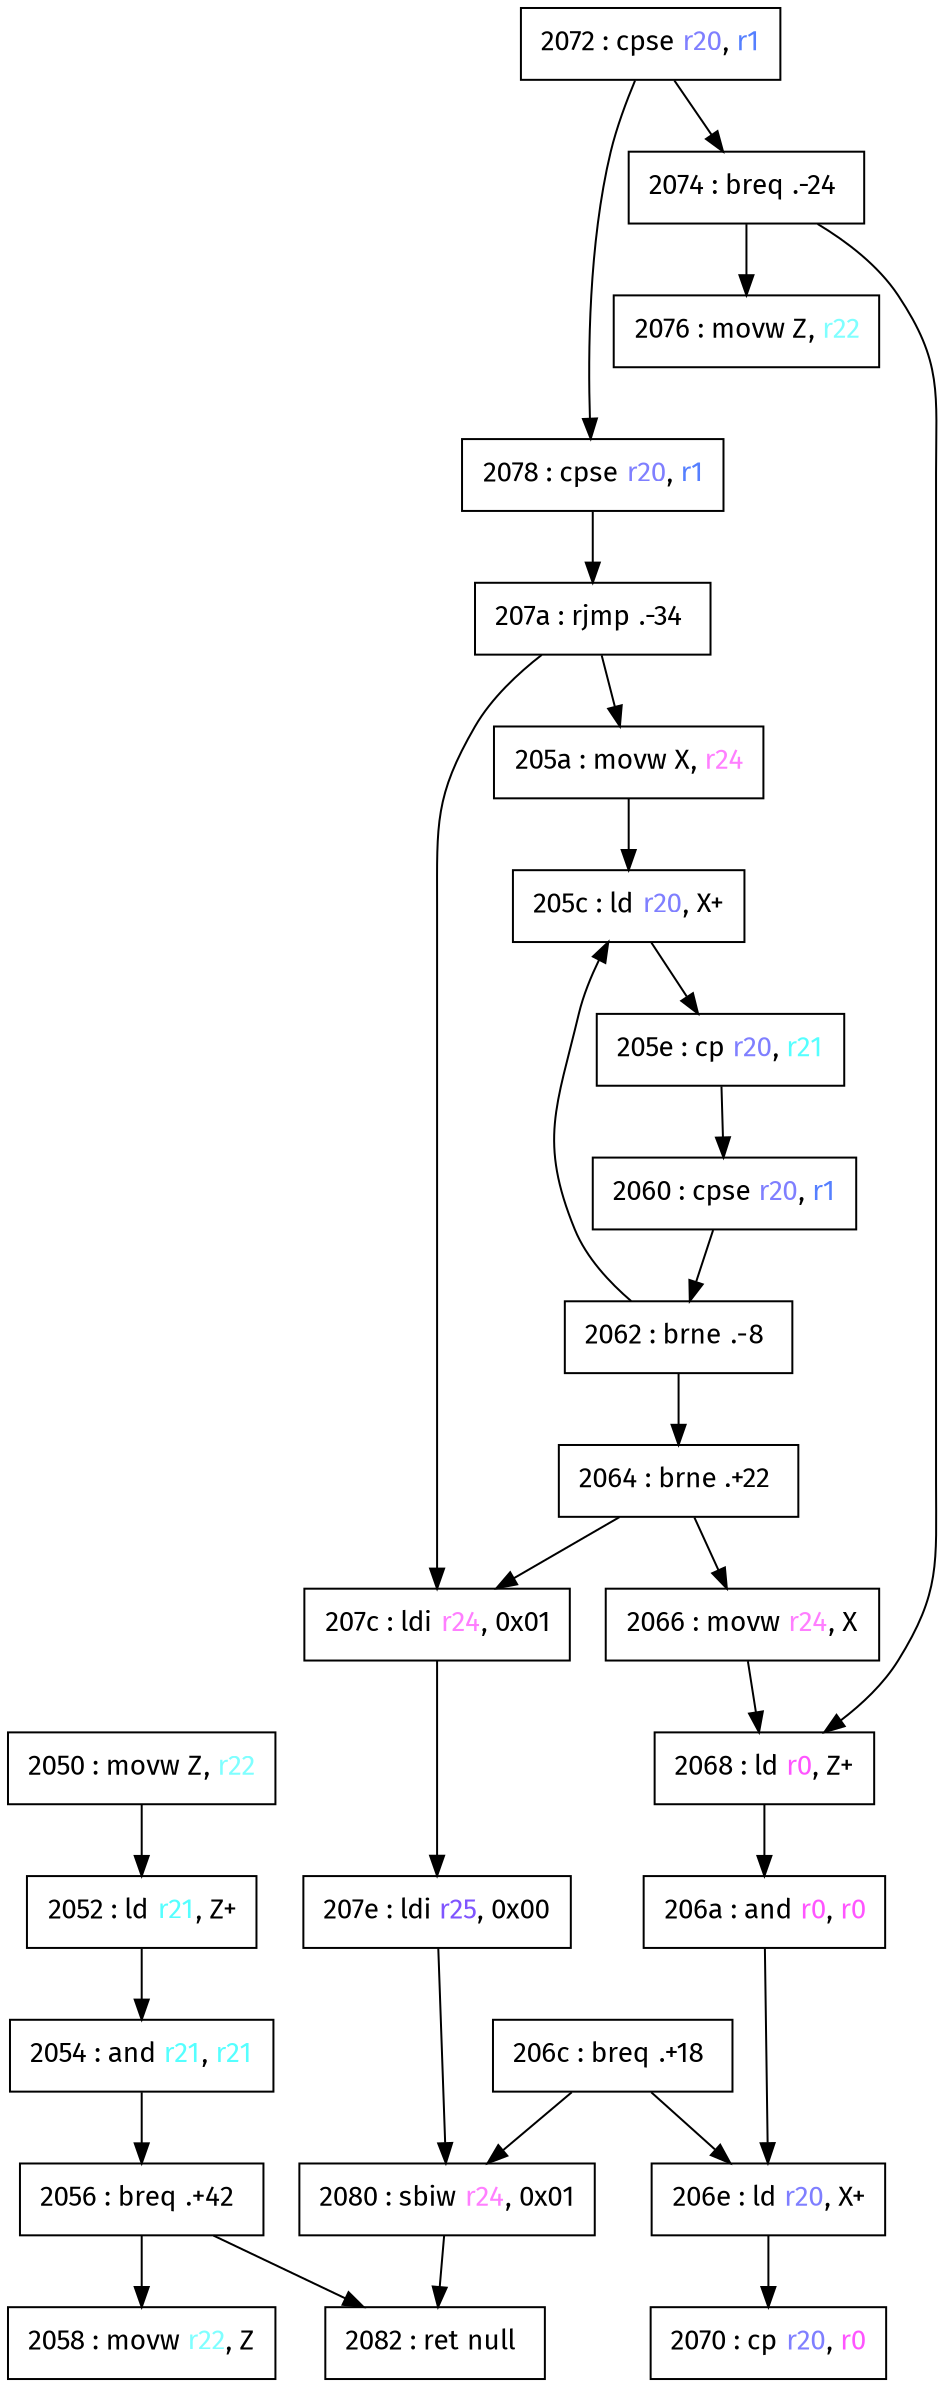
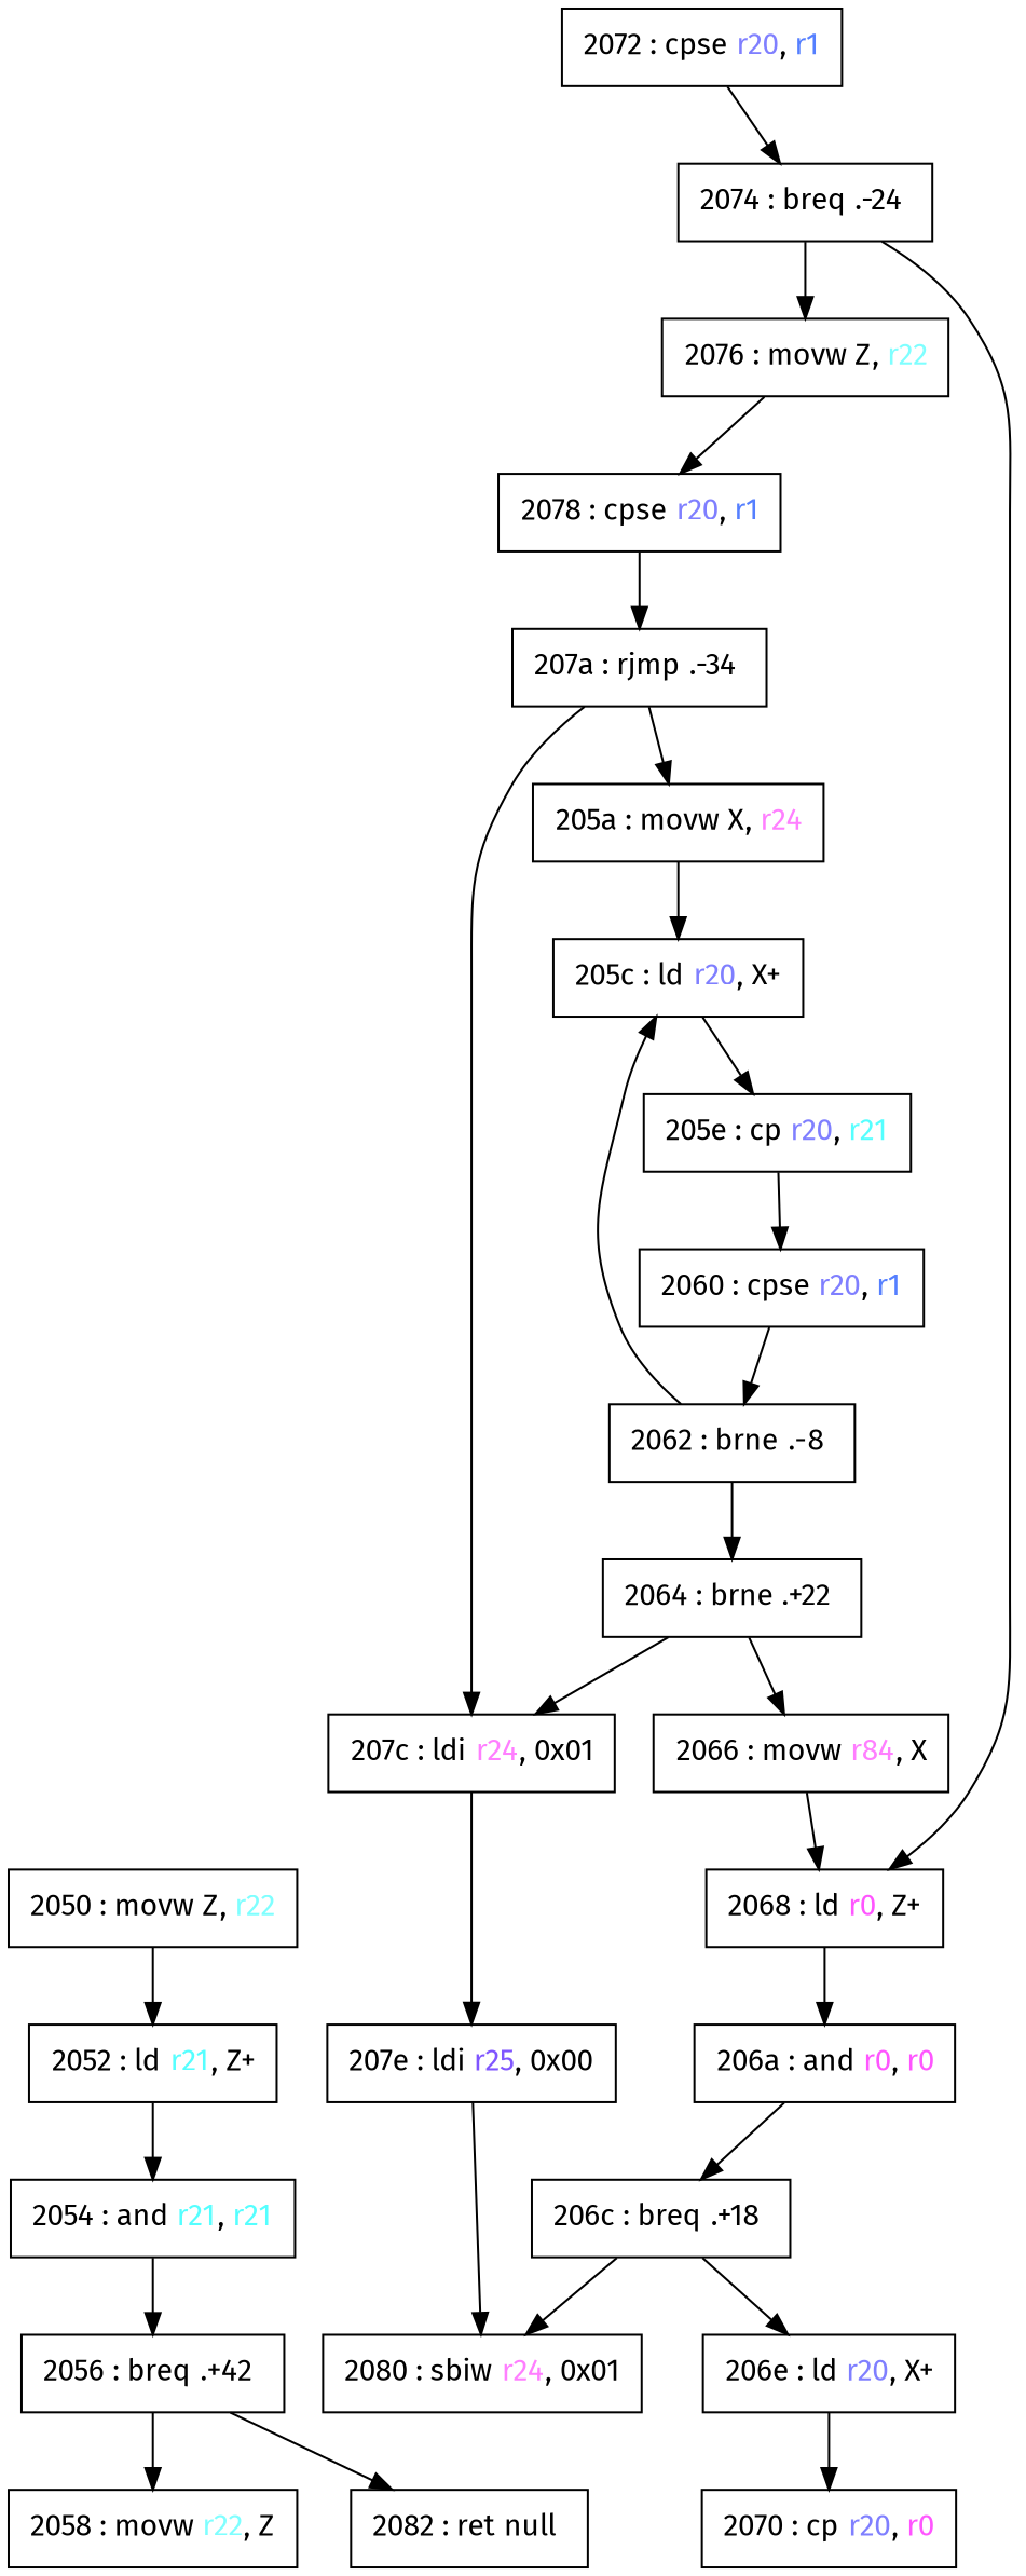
  digraph {
    fontname="Fira Sans"
    node [fontname="Fira Sans" labeljust=l shape=box]
    edge [fontname="Fira Sans"]
    n1 [label=<<table border="0" cellspacing="0" cellborder="0">                           <tr>                               <td>2050 : movw <font color="#000000">Z</font>, <font color="#7FFFFF">r22</font></td>                           </tr>                        </table>                        >]
    n2 [label=<<table border="0" cellspacing="0" cellborder="0">                           <tr>                               <td>2052 : ld <font color="#55FFFF">r21</font>, <font color="#000000">Z+</font></td>                           </tr>                        </table>                        >]
    n3 [label=<<table border="0" cellspacing="0" cellborder="0">                           <tr>                               <td>2054 : and <font color="#55FFFF">r21</font>, <font color="#55FFFF">r21</font></td>                           </tr>                        </table>                        >]
    n4 [label=<<table border="0" cellspacing="0" cellborder="0">                           <tr>                               <td>2056 : breq <font color="#000000">.+42</font><font color="#000000"> </font></td>                           </tr>                        </table>                        >]
    n5 [label=<<table border="0" cellspacing="0" cellborder="0">                           <tr>                               <td>2058 : movw <font color="#7FFFFF">r22</font>, <font color="#000000">Z</font></td>                           </tr>                        </table>                        >]
    n6 [label=<<table border="0" cellspacing="0" cellborder="0">                           <tr>                               <td>2082 : ret <font color="#000000">null</font><font color="#000000"> </font></td>                           </tr>                        </table>                        >]
    n7 [label=<<table border="0" cellspacing="0" cellborder="0">                           <tr>                               <td>205a : movw <font color="#000000">X</font>, <font color="#FF7FFF">r24</font></td>                           </tr>                        </table>                        >]
    n8 [label=<<table border="0" cellspacing="0" cellborder="0">                           <tr>                               <td>205c : ld <font color="#7F7FFF">r20</font>, <font color="#000000">X+</font></td>                           </tr>                        </table>                        >]
    n9 [label=<<table border="0" cellspacing="0" cellborder="0">                           <tr>                               <td>205e : cp <font color="#7F7FFF">r20</font>, <font color="#55FFFF">r21</font></td>                           </tr>                        </table>                        >]
    n10 [label=<<table border="0" cellspacing="0" cellborder="0">                           <tr>                               <td>2060 : cpse <font color="#7F7FFF">r20</font>, <font color="#557FFF">r1</font></td>                           </tr>                        </table>                        >]
    n11 [label=<<table border="0" cellspacing="0" cellborder="0">                           <tr>                               <td>2062 : brne <font color="#000000">.-8</font><font color="#000000"> </font></td>                           </tr>                        </table>                        >]
    n12 [label=<<table border="0" cellspacing="0" cellborder="0">                           <tr>                               <td>2064 : brne <font color="#000000">.+22</font><font color="#000000"> </font></td>                           </tr>                        </table>                        >]
-   n13 [label=<<table border="0" cellspacing="0" cellborder="0">                           <tr>                               <td>2066 : movw <font color="#FF7FFF">r24</font>, <font color="#000000">X</font></td>                           </tr>                        </table>                        >]
+   n13 [label=<<table border="0" cellspacing="0" cellborder="0">                           <tr>                               <td>2066 : movw <font color="#FF7FFF">r84</font>, <font color="#000000">X</font></td>                           </tr>                        </table>                        >]
    n14 [label=<<table border="0" cellspacing="0" cellborder="0">                           <tr>                               <td>207c : ldi <font color="#FF7FFF">r24</font>, <font color="#000000">0x01</font></td>                           </tr>                        </table>                        >]
    n15 [label=<<table border="0" cellspacing="0" cellborder="0">                           <tr>                               <td>2068 : ld <font color="#FF55FF">r0</font>, <font color="#000000">Z+</font></td>                           </tr>                        </table>                        >]
    n16 [label=<<table border="0" cellspacing="0" cellborder="0">                           <tr>                               <td>207e : ldi <font color="#7F55FF">r25</font>, <font color="#000000">0x00</font></td>                           </tr>                        </table>                        >]
    n17 [label=<<table border="0" cellspacing="0" cellborder="0">                           <tr>                               <td>206a : and <font color="#FF55FF">r0</font>, <font color="#FF55FF">r0</font></td>                           </tr>                        </table>                        >]
    n18 [label=<<table border="0" cellspacing="0" cellborder="0">                           <tr>                               <td>2080 : sbiw <font color="#FF7FFF">r24</font>, <font color="#000000">0x01</font></td>                           </tr>                        </table>                        >]
    n19 [label=<<table border="0" cellspacing="0" cellborder="0">                           <tr>                               <td>206c : breq <font color="#000000">.+18</font><font color="#000000"> </font></td>                           </tr>                        </table>                        >]
    n20 [label=<<table border="0" cellspacing="0" cellborder="0">                           <tr>                               <td>206e : ld <font color="#7F7FFF">r20</font>, <font color="#000000">X+</font></td>                           </tr>                        </table>                        >]
    n21 [label=<<table border="0" cellspacing="0" cellborder="0">                           <tr>                               <td>2070 : cp <font color="#7F7FFF">r20</font>, <font color="#FF55FF">r0</font></td>                           </tr>                        </table>                        >]
    n22 [label=<<table border="0" cellspacing="0" cellborder="0">                           <tr>                               <td>2072 : cpse <font color="#7F7FFF">r20</font>, <font color="#557FFF">r1</font></td>                           </tr>                        </table>                        >]
    n23 [label=<<table border="0" cellspacing="0" cellborder="0">                           <tr>                               <td>2074 : breq <font color="#000000">.-24</font><font color="#000000"> </font></td>                           </tr>                        </table>                        >]
    n24 [label=<<table border="0" cellspacing="0" cellborder="0">                           <tr>                               <td>2076 : movw <font color="#000000">Z</font>, <font color="#7FFFFF">r22</font></td>                           </tr>                        </table>                        >]
    n25 [label=<<table border="0" cellspacing="0" cellborder="0">                           <tr>                               <td>2078 : cpse <font color="#7F7FFF">r20</font>, <font color="#557FFF">r1</font></td>                           </tr>                        </table>                        >]
    n26 [label=<<table border="0" cellspacing="0" cellborder="0">                           <tr>                               <td>207a : rjmp <font color="#000000">.-34</font><font color="#000000"> </font></td>                           </tr>                        </table>                        >]
    n1 -> n2
    n2 -> n3
    n3 -> n4
    n4 -> n5
    n4 -> n6
    n7 -> n8
    n8 -> n9
    n9 -> n10
    n10 -> n11
    n11 -> n8
    n11 -> n12
    n12 -> n13
    n12 -> n14
    n13 -> n15
    n14 -> n16
    n15 -> n17
    n16 -> n18
-   n17 -> n20
-   n18 -> n6
+   n17 -> n19
    n19 -> n18
    n19 -> n20
    n20 -> n21
    n22 -> n23
    n23 -> n15
    n23 -> n24
-   n22 -> n25
+   n24 -> n25
    n25 -> n26
    n26 -> n7
    n26 -> n14
  }
